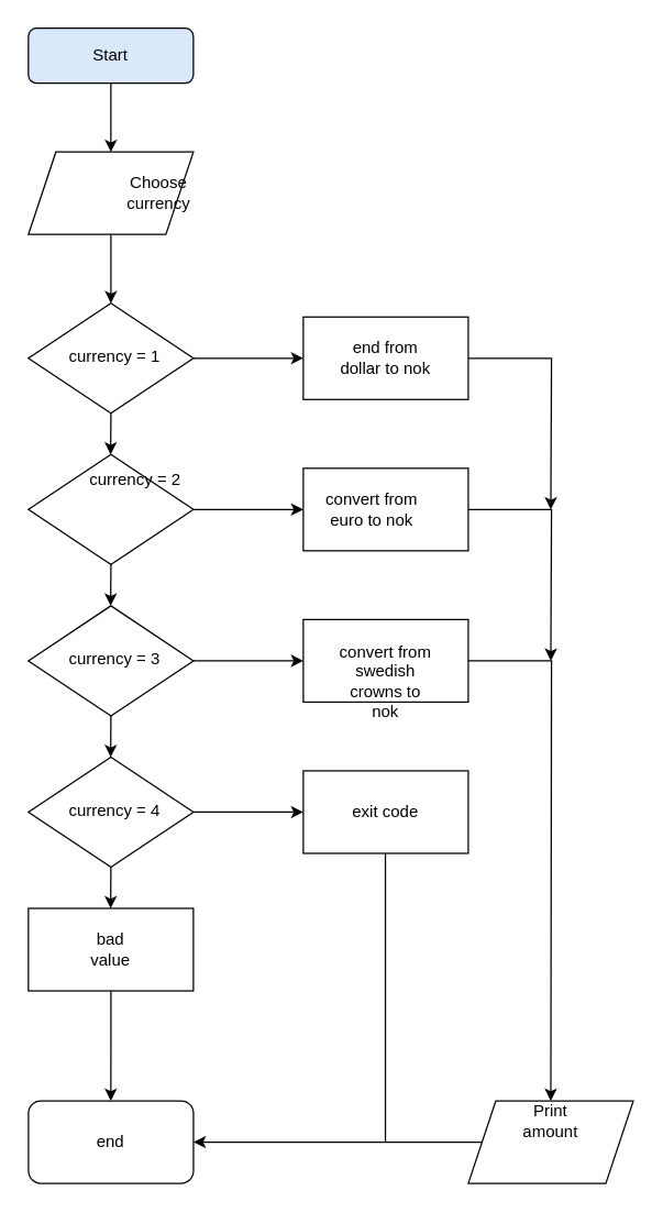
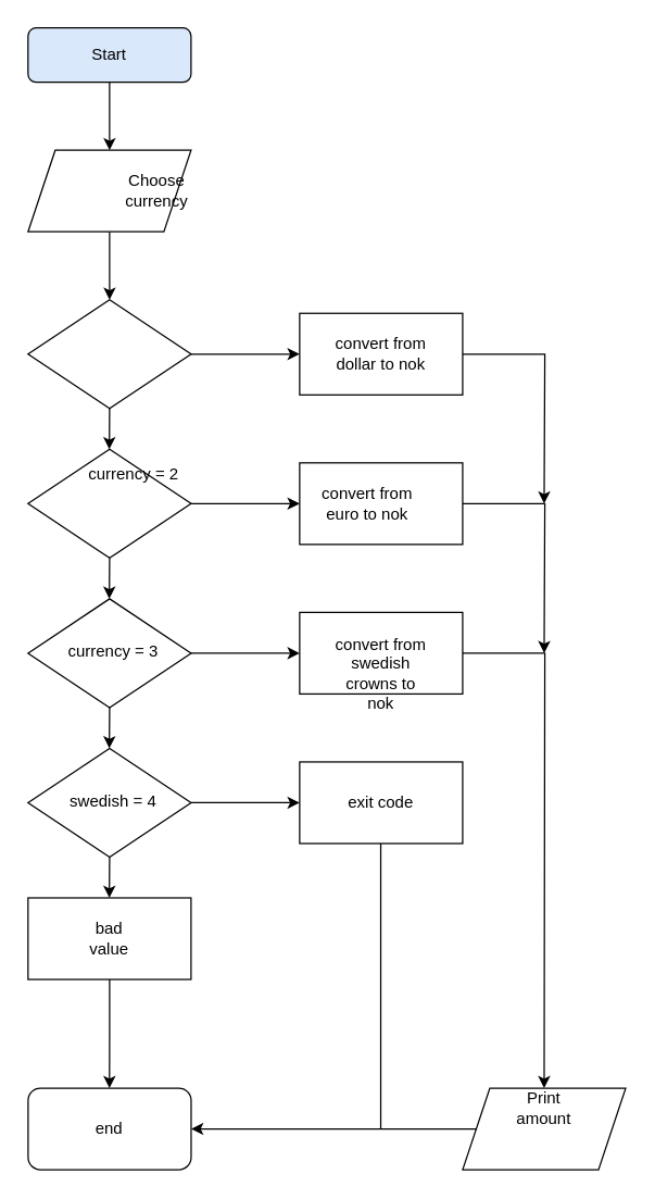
  <mxCell id="0" />
  <mxCell id="1" parent="0" />
  <mxCell id="2" style="edgeStyle=orthogonalEdgeStyle;rounded=0;orthogonalLoop=1;jettySize=auto;html=1;" parent="1" source="3" target="5" edge="1"><mxGeometry relative="1" as="geometry" /></mxCell>
  <mxCell id="3" value="Start" style="rounded=1;whiteSpace=wrap;html=1;fontSize=12;glass=0;strokeWidth=1;shadow=0;fillColor=#dae8fc;" parent="1" vertex="1"><mxGeometry x="20.06" y="20" width="120" height="40" as="geometry" /></mxCell>
  <mxCell id="4" style="edgeStyle=orthogonalEdgeStyle;rounded=0;orthogonalLoop=1;jettySize=auto;html=1;entryX=0.5;entryY=0;entryDx=0;entryDy=0;" parent="1" source="5" target="9" edge="1"><mxGeometry relative="1" as="geometry" /></mxCell>
  <mxCell id="5" value="" style="shape=parallelogram;perimeter=parallelogramPerimeter;whiteSpace=wrap;html=1;fixedSize=1;" parent="1" vertex="1"><mxGeometry x="20.06" y="110" width="120" height="60" as="geometry" /></mxCell>
  <mxCell id="6" value="Choose currency" style="text;html=1;strokeColor=none;fillColor=none;align=center;verticalAlign=middle;whiteSpace=wrap;rounded=0;" parent="1" vertex="1"><mxGeometry x="95.06" y="125" width="40" height="30" as="geometry" /></mxCell>
  <mxCell id="7" style="edgeStyle=orthogonalEdgeStyle;rounded=0;orthogonalLoop=1;jettySize=auto;html=1;" parent="1" source="9" edge="1"><mxGeometry relative="1" as="geometry"><mxPoint x="220" y="260" as="targetPoint" /></mxGeometry></mxCell>
  <mxCell id="8" style="edgeStyle=orthogonalEdgeStyle;rounded=0;orthogonalLoop=1;jettySize=auto;html=1;exitX=0.5;exitY=1;exitDx=0;exitDy=0;" parent="1" source="9" edge="1"><mxGeometry relative="1" as="geometry"><mxPoint x="79.882" y="330" as="targetPoint" /></mxGeometry></mxCell>
  <mxCell id="9" value="" style="rhombus;whiteSpace=wrap;html=1;" parent="1" vertex="1"><mxGeometry x="20.06" y="220" width="120.06" height="80" as="geometry" /></mxCell>
- <mxCell id="10" value="currency = 1" style="text;html=1;strokeColor=none;fillColor=none;align=center;verticalAlign=middle;whiteSpace=wrap;rounded=0;" parent="1" vertex="1"><mxGeometry x="48" y="249" width="70.09" height="20" as="geometry" /></mxCell>
  <mxCell id="11" style="edgeStyle=orthogonalEdgeStyle;rounded=0;orthogonalLoop=1;jettySize=auto;html=1;" parent="1" source="12" edge="1"><mxGeometry relative="1" as="geometry"><mxPoint x="400" y="370" as="targetPoint" /></mxGeometry></mxCell>
  <mxCell id="12" value="" style="rounded=0;whiteSpace=wrap;html=1;" parent="1" vertex="1"><mxGeometry x="220" y="230" width="120" height="60" as="geometry" /></mxCell>
- <mxCell id="13" value="end from dollar to nok" style="text;html=1;strokeColor=none;fillColor=none;align=center;verticalAlign=middle;whiteSpace=wrap;rounded=0;" parent="1" vertex="1"><mxGeometry x="245" y="250" width="70" height="20" as="geometry" /></mxCell>
+ <mxCell id="13" value="convert from dollar to nok" style="text;html=1;strokeColor=none;fillColor=none;align=center;verticalAlign=middle;whiteSpace=wrap;rounded=0;" parent="1" vertex="1"><mxGeometry x="245" y="250" width="70" height="20" as="geometry" /></mxCell>
  <mxCell id="14" style="edgeStyle=orthogonalEdgeStyle;rounded=0;orthogonalLoop=1;jettySize=auto;html=1;" parent="1" source="16" edge="1"><mxGeometry relative="1" as="geometry"><mxPoint x="220" y="370" as="targetPoint" /></mxGeometry></mxCell>
  <mxCell id="15" style="edgeStyle=orthogonalEdgeStyle;rounded=0;orthogonalLoop=1;jettySize=auto;html=1;exitX=0.5;exitY=1;exitDx=0;exitDy=0;" parent="1" source="16" edge="1"><mxGeometry relative="1" as="geometry"><mxPoint x="79.882" y="440" as="targetPoint" /></mxGeometry></mxCell>
  <mxCell id="16" value="" style="rhombus;whiteSpace=wrap;html=1;" parent="1" vertex="1"><mxGeometry x="20.06" y="330" width="120.06" height="80" as="geometry" /></mxCell>
  <mxCell id="17" value="currency = 2" style="text;html=1;strokeColor=none;fillColor=none;align=center;verticalAlign=middle;whiteSpace=wrap;rounded=0;" parent="1" vertex="1"><mxGeometry x="63" y="339" width="70.09" height="20" as="geometry" /></mxCell>
  <mxCell id="18" style="edgeStyle=orthogonalEdgeStyle;rounded=0;orthogonalLoop=1;jettySize=auto;html=1;" parent="1" source="19" edge="1"><mxGeometry relative="1" as="geometry"><mxPoint x="400" y="480" as="targetPoint" /></mxGeometry></mxCell>
  <mxCell id="19" value="" style="rounded=0;whiteSpace=wrap;html=1;" parent="1" vertex="1"><mxGeometry x="220" y="340" width="120" height="60" as="geometry" /></mxCell>
  <mxCell id="20" value="convert from euro to nok" style="text;html=1;strokeColor=none;fillColor=none;align=center;verticalAlign=middle;whiteSpace=wrap;rounded=0;" parent="1" vertex="1"><mxGeometry x="235" y="360" width="70" height="20" as="geometry" /></mxCell>
  <mxCell id="21" style="edgeStyle=orthogonalEdgeStyle;rounded=0;orthogonalLoop=1;jettySize=auto;html=1;" parent="1" source="23" edge="1"><mxGeometry relative="1" as="geometry"><mxPoint x="220" y="480" as="targetPoint" /></mxGeometry></mxCell>
  <mxCell id="22" style="edgeStyle=orthogonalEdgeStyle;rounded=0;orthogonalLoop=1;jettySize=auto;html=1;exitX=0.5;exitY=1;exitDx=0;exitDy=0;" parent="1" source="23" edge="1"><mxGeometry relative="1" as="geometry"><mxPoint x="79.882" y="550" as="targetPoint" /></mxGeometry></mxCell>
  <mxCell id="23" value="" style="rhombus;whiteSpace=wrap;html=1;" parent="1" vertex="1"><mxGeometry x="20.06" y="440" width="120.06" height="80" as="geometry" /></mxCell>
  <mxCell id="24" value="currency = 3" style="text;html=1;strokeColor=none;fillColor=none;align=center;verticalAlign=middle;whiteSpace=wrap;rounded=0;" parent="1" vertex="1"><mxGeometry x="48" y="469" width="70.09" height="20" as="geometry" /></mxCell>
  <mxCell id="25" style="edgeStyle=orthogonalEdgeStyle;rounded=0;orthogonalLoop=1;jettySize=auto;html=1;" parent="1" source="26" edge="1"><mxGeometry relative="1" as="geometry"><mxPoint x="400" y="800" as="targetPoint" /></mxGeometry></mxCell>
  <mxCell id="26" value="" style="rounded=0;whiteSpace=wrap;html=1;" parent="1" vertex="1"><mxGeometry x="220" y="450" width="120" height="60" as="geometry" /></mxCell>
  <mxCell id="27" value="convert from swedish crowns to nok" style="text;html=1;strokeColor=none;fillColor=none;align=center;verticalAlign=middle;whiteSpace=wrap;rounded=0;" parent="1" vertex="1"><mxGeometry x="245" y="485" width="70" height="20" as="geometry" /></mxCell>
  <mxCell id="28" style="edgeStyle=orthogonalEdgeStyle;rounded=0;orthogonalLoop=1;jettySize=auto;html=1;" parent="1" source="30" edge="1"><mxGeometry relative="1" as="geometry"><mxPoint x="220" y="590" as="targetPoint" /></mxGeometry></mxCell>
  <mxCell id="29" style="edgeStyle=orthogonalEdgeStyle;rounded=0;orthogonalLoop=1;jettySize=auto;html=1;exitX=0.5;exitY=1;exitDx=0;exitDy=0;" parent="1" source="30" edge="1"><mxGeometry relative="1" as="geometry"><mxPoint x="79.882" y="660" as="targetPoint" /></mxGeometry></mxCell>
  <mxCell id="30" value="" style="rhombus;whiteSpace=wrap;html=1;" parent="1" vertex="1"><mxGeometry x="20.06" y="550" width="120.06" height="80" as="geometry" /></mxCell>
- <mxCell id="31" value="currency = 4" style="text;html=1;strokeColor=none;fillColor=none;align=center;verticalAlign=middle;whiteSpace=wrap;rounded=0;" parent="1" vertex="1"><mxGeometry x="48" y="579" width="70.09" height="20" as="geometry" /></mxCell>
+ <mxCell id="31" value="swedish = 4" style="text;html=1;strokeColor=none;fillColor=none;align=center;verticalAlign=middle;whiteSpace=wrap;rounded=0;" parent="1" vertex="1"><mxGeometry x="48" y="579" width="70.09" height="20" as="geometry" /></mxCell>
  <mxCell id="32" value="" style="rounded=0;whiteSpace=wrap;html=1;" parent="1" vertex="1"><mxGeometry x="220" y="560" width="120" height="60" as="geometry" /></mxCell>
  <mxCell id="33" value="exit code" style="text;html=1;strokeColor=none;fillColor=none;align=center;verticalAlign=middle;whiteSpace=wrap;rounded=0;" parent="1" vertex="1"><mxGeometry x="245" y="580" width="70" height="20" as="geometry" /></mxCell>
  <mxCell id="34" style="edgeStyle=orthogonalEdgeStyle;rounded=0;orthogonalLoop=1;jettySize=auto;html=1;" parent="1" source="35" edge="1"><mxGeometry relative="1" as="geometry"><mxPoint x="80" y="800" as="targetPoint" /></mxGeometry></mxCell>
  <mxCell id="35" value="" style="rounded=0;whiteSpace=wrap;html=1;" parent="1" vertex="1"><mxGeometry x="20.06" y="660" width="120" height="60" as="geometry" /></mxCell>
  <mxCell id="36" value="bad value" style="text;html=1;strokeColor=none;fillColor=none;align=center;verticalAlign=middle;whiteSpace=wrap;rounded=0;" parent="1" vertex="1"><mxGeometry x="60.09" y="680" width="40" height="20" as="geometry" /></mxCell>
  <mxCell id="37" value="" style="endArrow=none;html=1;" parent="1" edge="1"><mxGeometry width="50" height="50" relative="1" as="geometry"><mxPoint x="279.71" y="830" as="sourcePoint" /><mxPoint x="279.71" y="620" as="targetPoint" /></mxGeometry></mxCell>
  <mxCell id="38" value="" style="shape=parallelogram;perimeter=parallelogramPerimeter;whiteSpace=wrap;html=1;fixedSize=1;" parent="1" vertex="1"><mxGeometry x="340" y="800" width="120" height="60" as="geometry" /></mxCell>
  <mxCell id="39" value="Print amount" style="text;html=1;strokeColor=none;fillColor=none;align=center;verticalAlign=middle;whiteSpace=wrap;rounded=0;" parent="1" vertex="1"><mxGeometry x="380" y="805" width="40" height="20" as="geometry" /></mxCell>
  <mxCell id="40" value="" style="rounded=1;whiteSpace=wrap;html=1;" parent="1" vertex="1"><mxGeometry x="20.12" y="800" width="120" height="60" as="geometry" /></mxCell>
  <mxCell id="41" value="end" style="text;html=1;strokeColor=none;fillColor=none;align=center;verticalAlign=middle;whiteSpace=wrap;rounded=0;" parent="1" vertex="1"><mxGeometry x="60.06" y="820" width="40" height="20" as="geometry" /></mxCell>
  <mxCell id="42" value="" style="endArrow=classic;html=1;entryX=1;entryY=0.5;entryDx=0;entryDy=0;exitX=0;exitY=0.5;exitDx=0;exitDy=0;" parent="1" source="38" target="40" edge="1"><mxGeometry width="50" height="50" relative="1" as="geometry"><mxPoint x="255" y="840" as="sourcePoint" /><mxPoint x="305" y="790" as="targetPoint" /></mxGeometry></mxCell>
